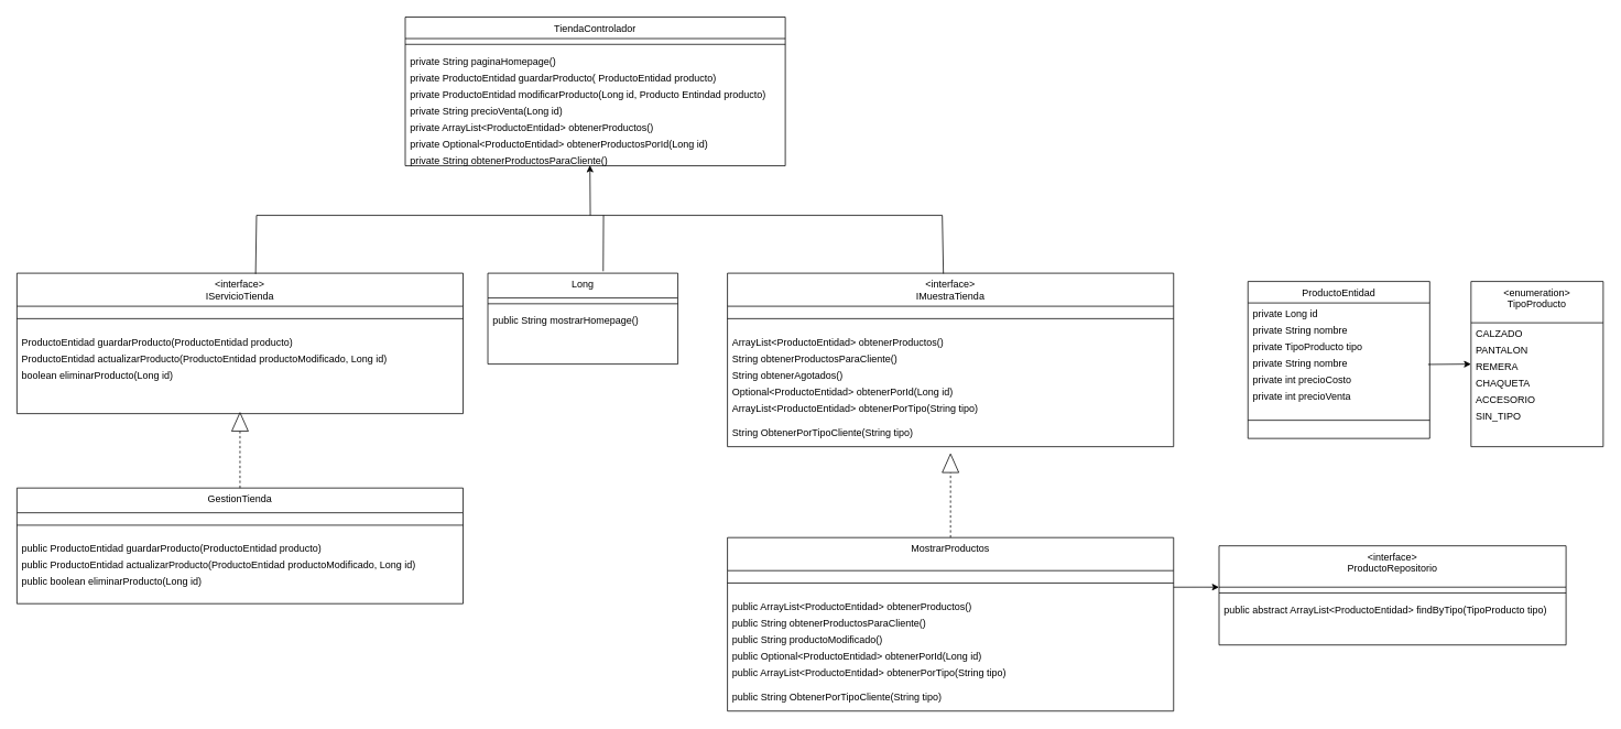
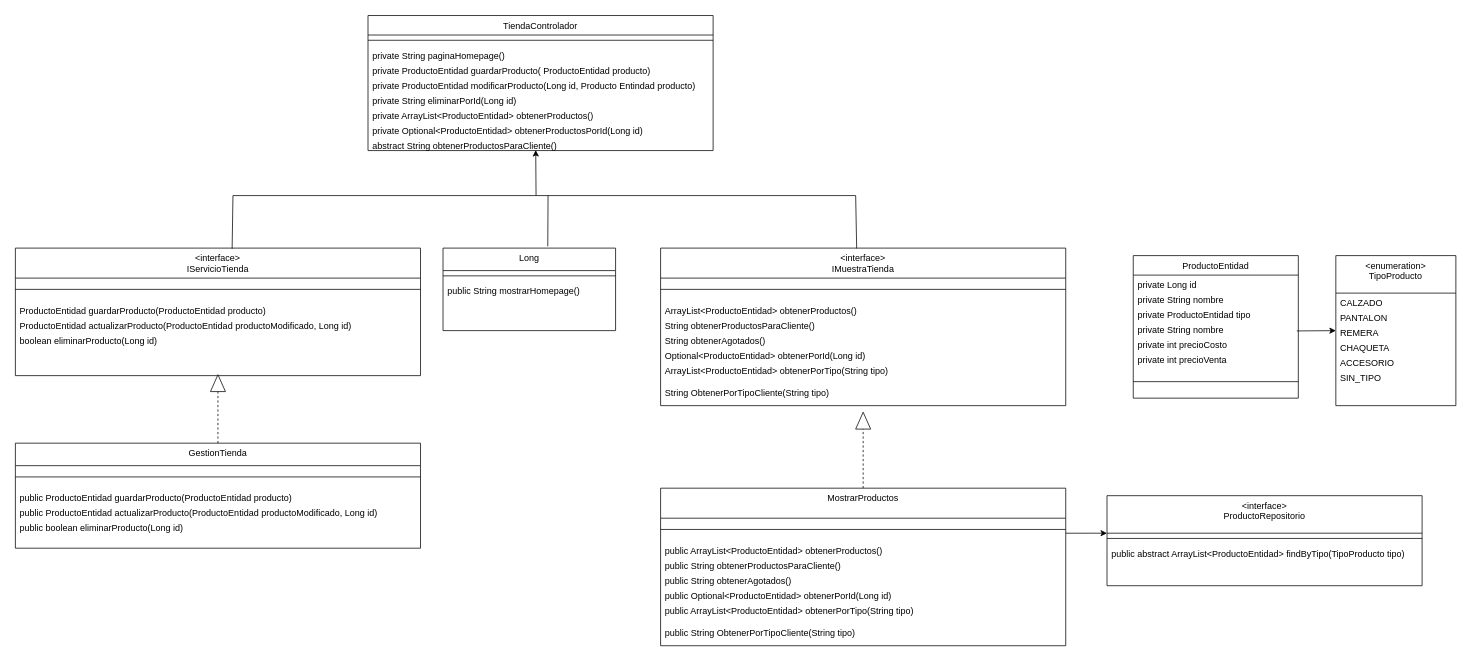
  <mxCell id="0" />
  <mxCell id="1" parent="0" />
  <mxCell id="2" value="TiendaControlador" style="swimlane;fontStyle=0;align=center;verticalAlign=top;childLayout=stackLayout;horizontal=1;startSize=26;horizontalStack=0;resizeParent=1;resizeLast=0;collapsible=1;marginBottom=0;rounded=0;shadow=0;strokeWidth=1;" parent="1" vertex="1"><mxGeometry x="490" y="20" width="460" height="180" as="geometry"><mxRectangle x="230" y="140" width="160" height="26" as="alternateBounds" /></mxGeometry></mxCell>
  <mxCell id="3" value="" style="line;html=1;strokeWidth=1;align=left;verticalAlign=middle;spacingTop=-1;spacingLeft=3;spacingRight=3;rotatable=0;labelPosition=right;points=[];portConstraint=eastwest;" parent="2" vertex="1"><mxGeometry y="26" width="460" height="14" as="geometry" /></mxCell>
  <mxCell id="4" value="private String paginaHomepage()" style="text;align=left;verticalAlign=top;spacingLeft=4;spacingRight=4;overflow=hidden;rotatable=0;points=[[0,0.5],[1,0.5]];portConstraint=eastwest;" parent="2" vertex="1"><mxGeometry y="40" width="460" height="20" as="geometry" /></mxCell>
  <mxCell id="5" value="private ProductoEntidad guardarProducto( ProductoEntidad producto)" style="text;align=left;verticalAlign=top;spacingLeft=4;spacingRight=4;overflow=hidden;rotatable=0;points=[[0,0.5],[1,0.5]];portConstraint=eastwest;" parent="2" vertex="1"><mxGeometry y="60" width="460" height="20" as="geometry" /></mxCell>
  <mxCell id="6" value="private ProductoEntidad modificarProducto(Long id, Producto Entindad producto)&#10;" style="text;align=left;verticalAlign=top;spacingLeft=4;spacingRight=4;overflow=hidden;rotatable=0;points=[[0,0.5],[1,0.5]];portConstraint=eastwest;" parent="2" vertex="1"><mxGeometry y="80" width="460" height="20" as="geometry" /></mxCell>
- <mxCell id="7" value="private String precioVenta(Long id)&#10;" style="text;align=left;verticalAlign=top;spacingLeft=4;spacingRight=4;overflow=hidden;rotatable=0;points=[[0,0.5],[1,0.5]];portConstraint=eastwest;" parent="2" vertex="1"><mxGeometry y="100" width="460" height="20" as="geometry" /></mxCell>
+ <mxCell id="7" value="private String eliminarPorId(Long id)&#10;" style="text;align=left;verticalAlign=top;spacingLeft=4;spacingRight=4;overflow=hidden;rotatable=0;points=[[0,0.5],[1,0.5]];portConstraint=eastwest;" parent="2" vertex="1"><mxGeometry y="100" width="460" height="20" as="geometry" /></mxCell>
  <mxCell id="8" value="private ArrayList&lt;ProductoEntidad&gt; obtenerProductos()&#10;" style="text;align=left;verticalAlign=top;spacingLeft=4;spacingRight=4;overflow=hidden;rotatable=0;points=[[0,0.5],[1,0.5]];portConstraint=eastwest;" parent="2" vertex="1"><mxGeometry y="120" width="460" height="20" as="geometry" /></mxCell>
  <mxCell id="9" value="private Optional&lt;ProductoEntidad&gt; obtenerProductosPorId(Long id)&#10;" style="text;align=left;verticalAlign=top;spacingLeft=4;spacingRight=4;overflow=hidden;rotatable=0;points=[[0,0.5],[1,0.5]];portConstraint=eastwest;" parent="2" vertex="1"><mxGeometry y="140" width="460" height="20" as="geometry" /></mxCell>
- <mxCell id="10" value="private String obtenerProductosParaCliente()&#10;" style="text;align=left;verticalAlign=top;spacingLeft=4;spacingRight=4;overflow=hidden;rotatable=0;points=[[0,0.5],[1,0.5]];portConstraint=eastwest;" parent="2" vertex="1"><mxGeometry y="160" width="460" height="20" as="geometry" /></mxCell>
+ <mxCell id="10" value="abstract String obtenerProductosParaCliente()&#10;" style="text;align=left;verticalAlign=top;spacingLeft=4;spacingRight=4;overflow=hidden;rotatable=0;points=[[0,0.5],[1,0.5]];portConstraint=eastwest;" parent="2" vertex="1"><mxGeometry y="160" width="460" height="20" as="geometry" /></mxCell>
  <mxCell id="11" value="ProductoEntidad" style="swimlane;fontStyle=0;align=center;verticalAlign=top;childLayout=stackLayout;horizontal=1;startSize=26;horizontalStack=0;resizeParent=1;resizeLast=0;collapsible=1;marginBottom=0;rounded=0;shadow=0;strokeWidth=1;" parent="1" vertex="1"><mxGeometry x="1510" y="340" width="220" height="190" as="geometry"><mxRectangle x="230" y="140" width="160" height="26" as="alternateBounds" /></mxGeometry></mxCell>
  <mxCell id="12" value="private Long id" style="text;align=left;verticalAlign=top;spacingLeft=4;spacingRight=4;overflow=hidden;rotatable=0;points=[[0,0.5],[1,0.5]];portConstraint=eastwest;" parent="11" vertex="1"><mxGeometry y="26" width="220" height="20" as="geometry" /></mxCell>
  <mxCell id="13" value="private String nombre" style="text;align=left;verticalAlign=top;spacingLeft=4;spacingRight=4;overflow=hidden;rotatable=0;points=[[0,0.5],[1,0.5]];portConstraint=eastwest;" parent="11" vertex="1"><mxGeometry y="46" width="220" height="20" as="geometry" /></mxCell>
- <mxCell id="14" value="private TipoProducto tipo" style="text;align=left;verticalAlign=top;spacingLeft=4;spacingRight=4;overflow=hidden;rotatable=0;points=[[0,0.5],[1,0.5]];portConstraint=eastwest;" parent="11" vertex="1"><mxGeometry y="66" width="220" height="20" as="geometry" /></mxCell>
+ <mxCell id="14" value="private ProductoEntidad tipo" style="text;align=left;verticalAlign=top;spacingLeft=4;spacingRight=4;overflow=hidden;rotatable=0;points=[[0,0.5],[1,0.5]];portConstraint=eastwest;" parent="11" vertex="1"><mxGeometry y="66" width="220" height="20" as="geometry" /></mxCell>
  <mxCell id="15" value="private String nombre" style="text;align=left;verticalAlign=top;spacingLeft=4;spacingRight=4;overflow=hidden;rotatable=0;points=[[0,0.5],[1,0.5]];portConstraint=eastwest;" vertex="1" parent="11"><mxGeometry y="86" width="220" height="20" as="geometry" /></mxCell>
  <mxCell id="16" value="private int precioCosto" style="text;align=left;verticalAlign=top;spacingLeft=4;spacingRight=4;overflow=hidden;rotatable=0;points=[[0,0.5],[1,0.5]];portConstraint=eastwest;" parent="11" vertex="1"><mxGeometry y="106" width="220" height="20" as="geometry" /></mxCell>
  <mxCell id="17" value="private int precioVenta" style="text;align=left;verticalAlign=top;spacingLeft=4;spacingRight=4;overflow=hidden;rotatable=0;points=[[0,0.5],[1,0.5]];portConstraint=eastwest;" parent="11" vertex="1"><mxGeometry y="126" width="220" height="20" as="geometry" /></mxCell>
  <mxCell id="18" value="" style="line;html=1;strokeWidth=1;align=left;verticalAlign=middle;spacingTop=-1;spacingLeft=3;spacingRight=3;rotatable=0;labelPosition=right;points=[];portConstraint=eastwest;" parent="11" vertex="1"><mxGeometry y="146" width="220" height="44" as="geometry" /></mxCell>
  <mxCell id="19" value="GestionTienda" style="swimlane;fontStyle=0;align=center;verticalAlign=top;childLayout=stackLayout;horizontal=1;startSize=30;horizontalStack=0;resizeParent=1;resizeLast=0;collapsible=1;marginBottom=0;rounded=0;shadow=0;strokeWidth=1;" parent="1" vertex="1"><mxGeometry x="20" y="590" width="540" height="140" as="geometry"><mxRectangle x="230" y="140" width="160" height="26" as="alternateBounds" /></mxGeometry></mxCell>
  <mxCell id="20" value="" style="line;html=1;strokeWidth=1;align=left;verticalAlign=middle;spacingTop=-1;spacingLeft=3;spacingRight=3;rotatable=0;labelPosition=right;points=[];portConstraint=eastwest;" parent="19" vertex="1"><mxGeometry y="30" width="540" height="30" as="geometry" /></mxCell>
  <mxCell id="21" value="public ProductoEntidad guardarProducto(ProductoEntidad producto)" style="text;align=left;verticalAlign=top;spacingLeft=4;spacingRight=4;overflow=hidden;rotatable=0;points=[[0,0.5],[1,0.5]];portConstraint=eastwest;" parent="19" vertex="1"><mxGeometry y="60" width="540" height="20" as="geometry" /></mxCell>
  <mxCell id="22" value="public ProductoEntidad actualizarProducto(ProductoEntidad productoModificado, Long id)" style="text;align=left;verticalAlign=top;spacingLeft=4;spacingRight=4;overflow=hidden;rotatable=0;points=[[0,0.5],[1,0.5]];portConstraint=eastwest;" parent="19" vertex="1"><mxGeometry y="80" width="540" height="20" as="geometry" /></mxCell>
  <mxCell id="23" value="public boolean eliminarProducto(Long id)" style="text;align=left;verticalAlign=top;spacingLeft=4;spacingRight=4;overflow=hidden;rotatable=0;points=[[0,0.5],[1,0.5]];portConstraint=eastwest;" parent="19" vertex="1"><mxGeometry y="100" width="540" height="20" as="geometry" /></mxCell>
  <mxCell id="24" value="Long" style="swimlane;fontStyle=0;align=center;verticalAlign=top;childLayout=stackLayout;horizontal=1;startSize=30;horizontalStack=0;resizeParent=1;resizeLast=0;collapsible=1;marginBottom=0;rounded=0;shadow=0;strokeWidth=1;" parent="1" vertex="1"><mxGeometry x="590" y="330" width="230" height="110" as="geometry"><mxRectangle x="230" y="140" width="160" height="26" as="alternateBounds" /></mxGeometry></mxCell>
  <mxCell id="25" value="" style="line;html=1;strokeWidth=1;align=left;verticalAlign=middle;spacingTop=-1;spacingLeft=3;spacingRight=3;rotatable=0;labelPosition=right;points=[];portConstraint=eastwest;" parent="24" vertex="1"><mxGeometry y="30" width="230" height="14" as="geometry" /></mxCell>
  <mxCell id="26" value="public String mostrarHomepage()" style="text;align=left;verticalAlign=top;spacingLeft=4;spacingRight=4;overflow=hidden;rotatable=0;points=[[0,0.5],[1,0.5]];portConstraint=eastwest;" parent="24" vertex="1"><mxGeometry y="44" width="230" height="20" as="geometry" /></mxCell>
  <mxCell id="27" value="&lt;interface&gt;&#10;IServicioTienda" style="swimlane;fontStyle=0;align=center;verticalAlign=top;childLayout=stackLayout;horizontal=1;startSize=40;horizontalStack=0;resizeParent=1;resizeLast=0;collapsible=1;marginBottom=0;rounded=0;shadow=0;strokeWidth=1;" parent="1" vertex="1"><mxGeometry x="20" y="330" width="540" height="170" as="geometry"><mxRectangle x="230" y="140" width="160" height="26" as="alternateBounds" /></mxGeometry></mxCell>
  <mxCell id="28" value="" style="line;html=1;strokeWidth=1;align=left;verticalAlign=middle;spacingTop=-1;spacingLeft=3;spacingRight=3;rotatable=0;labelPosition=right;points=[];portConstraint=eastwest;" parent="27" vertex="1"><mxGeometry y="40" width="540" height="30" as="geometry" /></mxCell>
  <mxCell id="29" value="ProductoEntidad guardarProducto(ProductoEntidad producto)" style="text;align=left;verticalAlign=top;spacingLeft=4;spacingRight=4;overflow=hidden;rotatable=0;points=[[0,0.5],[1,0.5]];portConstraint=eastwest;" parent="27" vertex="1"><mxGeometry y="70" width="540" height="20" as="geometry" /></mxCell>
  <mxCell id="30" value="ProductoEntidad actualizarProducto(ProductoEntidad productoModificado, Long id)" style="text;align=left;verticalAlign=top;spacingLeft=4;spacingRight=4;overflow=hidden;rotatable=0;points=[[0,0.5],[1,0.5]];portConstraint=eastwest;" parent="27" vertex="1"><mxGeometry y="90" width="540" height="20" as="geometry" /></mxCell>
  <mxCell id="31" value="boolean eliminarProducto(Long id)" style="text;align=left;verticalAlign=top;spacingLeft=4;spacingRight=4;overflow=hidden;rotatable=0;points=[[0,0.5],[1,0.5]];portConstraint=eastwest;" parent="27" vertex="1"><mxGeometry y="110" width="540" height="20" as="geometry" /></mxCell>
  <mxCell id="32" value="&lt;interface&gt;&#10;ProductoRepositorio" style="swimlane;fontStyle=0;align=center;verticalAlign=top;childLayout=stackLayout;horizontal=1;startSize=50;horizontalStack=0;resizeParent=1;resizeLast=0;collapsible=1;marginBottom=0;rounded=0;shadow=0;strokeWidth=1;" parent="1" vertex="1"><mxGeometry x="1475" y="660" width="420" height="120" as="geometry"><mxRectangle x="230" y="140" width="160" height="26" as="alternateBounds" /></mxGeometry></mxCell>
  <mxCell id="33" value="" style="line;html=1;strokeWidth=1;align=left;verticalAlign=middle;spacingTop=-1;spacingLeft=3;spacingRight=3;rotatable=0;labelPosition=right;points=[];portConstraint=eastwest;" parent="32" vertex="1"><mxGeometry y="50" width="420" height="14" as="geometry" /></mxCell>
  <mxCell id="34" value="public abstract ArrayList&lt;ProductoEntidad&gt; findByTipo(TipoProducto tipo)" style="text;align=left;verticalAlign=top;spacingLeft=4;spacingRight=4;overflow=hidden;rotatable=0;points=[[0,0.5],[1,0.5]];portConstraint=eastwest;" parent="32" vertex="1"><mxGeometry y="64" width="420" height="20" as="geometry" /></mxCell>
  <mxCell id="35" value="&lt;interface&gt;&#10;IMuestraTienda" style="swimlane;fontStyle=0;align=center;verticalAlign=top;childLayout=stackLayout;horizontal=1;startSize=40;horizontalStack=0;resizeParent=1;resizeLast=0;collapsible=1;marginBottom=0;rounded=0;shadow=0;strokeWidth=1;" parent="1" vertex="1"><mxGeometry x="880" y="330" width="540" height="210" as="geometry"><mxRectangle x="230" y="140" width="160" height="26" as="alternateBounds" /></mxGeometry></mxCell>
  <mxCell id="36" value="" style="line;html=1;strokeWidth=1;align=left;verticalAlign=middle;spacingTop=-1;spacingLeft=3;spacingRight=3;rotatable=0;labelPosition=right;points=[];portConstraint=eastwest;" parent="35" vertex="1"><mxGeometry y="40" width="540" height="30" as="geometry" /></mxCell>
  <mxCell id="37" value="ArrayList&lt;ProductoEntidad&gt; obtenerProductos()" style="text;align=left;verticalAlign=top;spacingLeft=4;spacingRight=4;overflow=hidden;rotatable=0;points=[[0,0.5],[1,0.5]];portConstraint=eastwest;" parent="35" vertex="1"><mxGeometry y="70" width="540" height="20" as="geometry" /></mxCell>
  <mxCell id="38" value="String obtenerProductosParaCliente()" style="text;align=left;verticalAlign=top;spacingLeft=4;spacingRight=4;overflow=hidden;rotatable=0;points=[[0,0.5],[1,0.5]];portConstraint=eastwest;" parent="35" vertex="1"><mxGeometry y="90" width="540" height="20" as="geometry" /></mxCell>
  <mxCell id="39" value="String obtenerAgotados()" style="text;align=left;verticalAlign=top;spacingLeft=4;spacingRight=4;overflow=hidden;rotatable=0;points=[[0,0.5],[1,0.5]];portConstraint=eastwest;" vertex="1" parent="35"><mxGeometry y="110" width="540" height="20" as="geometry" /></mxCell>
  <mxCell id="40" value="Optional&lt;ProductoEntidad&gt; obtenerPorId(Long id)" style="text;align=left;verticalAlign=top;spacingLeft=4;spacingRight=4;overflow=hidden;rotatable=0;points=[[0,0.5],[1,0.5]];portConstraint=eastwest;" parent="35" vertex="1"><mxGeometry y="130" width="540" height="20" as="geometry" /></mxCell>
  <mxCell id="41" value="ArrayList&lt;ProductoEntidad&gt; obtenerPorTipo(String tipo)" style="text;align=left;verticalAlign=top;spacingLeft=4;spacingRight=4;overflow=hidden;rotatable=0;points=[[0,0.5],[1,0.5]];portConstraint=eastwest;" vertex="1" parent="35"><mxGeometry y="150" width="540" height="30" as="geometry" /></mxCell>
  <mxCell id="42" value="String ObtenerPorTipoCliente(String tipo)" style="text;align=left;verticalAlign=top;spacingLeft=4;spacingRight=4;overflow=hidden;rotatable=0;points=[[0,0.5],[1,0.5]];portConstraint=eastwest;" vertex="1" parent="35"><mxGeometry y="180" width="540" height="30" as="geometry" /></mxCell>
  <mxCell id="43" value="" style="endArrow=none;dashed=1;html=1;rounded=0;entryX=0.5;entryY=1;entryDx=0;entryDy=0;" parent="1" source="45" target="27" edge="1"><mxGeometry width="50" height="50" relative="1" as="geometry"><mxPoint x="290" y="590" as="sourcePoint" /><mxPoint x="340" y="540" as="targetPoint" /></mxGeometry></mxCell>
  <mxCell id="44" value="" style="endArrow=none;dashed=1;html=1;rounded=0;entryX=0;entryY=0.5;entryDx=0;entryDy=0;" parent="1" target="45" edge="1"><mxGeometry width="50" height="50" relative="1" as="geometry"><mxPoint x="290" y="590" as="sourcePoint" /><mxPoint x="290" y="524" as="targetPoint" /></mxGeometry></mxCell>
  <mxCell id="45" value="" style="triangle;whiteSpace=wrap;html=1;rotation=-90;" parent="1" vertex="1"><mxGeometry x="278.75" y="500" width="22.5" height="20" as="geometry" /></mxCell>
  <mxCell id="46" value="" style="endArrow=none;dashed=1;html=1;rounded=0;entryX=0;entryY=0.5;entryDx=0;entryDy=0;exitX=0.5;exitY=0;exitDx=0;exitDy=0;" parent="1" target="47" edge="1"><mxGeometry width="50" height="50" relative="1" as="geometry"><mxPoint x="1150" y="650" as="sourcePoint" /><mxPoint x="1150" y="544" as="targetPoint" /></mxGeometry></mxCell>
  <mxCell id="47" value="" style="triangle;whiteSpace=wrap;html=1;rotation=-90;" parent="1" vertex="1"><mxGeometry x="1138.75" y="550" width="22.5" height="20" as="geometry" /></mxCell>
  <mxCell id="48" value="" style="endArrow=classic;html=1;rounded=0;entryX=0.486;entryY=0.967;entryDx=0;entryDy=0;entryPerimeter=0;" parent="1" target="10" edge="1"><mxGeometry width="50" height="50" relative="1" as="geometry"><mxPoint x="714" y="260" as="sourcePoint" /><mxPoint x="660" y="420" as="targetPoint" /></mxGeometry></mxCell>
  <mxCell id="49" value="" style="endArrow=none;html=1;rounded=0;" parent="1" edge="1"><mxGeometry width="50" height="50" relative="1" as="geometry"><mxPoint x="310" y="260" as="sourcePoint" /><mxPoint x="1140" y="260" as="targetPoint" /><Array as="points"><mxPoint x="710" y="260" /></Array></mxGeometry></mxCell>
  <mxCell id="50" value="" style="endArrow=none;html=1;rounded=0;exitX=0.535;exitY=0.005;exitDx=0;exitDy=0;exitPerimeter=0;" parent="1" source="27" edge="1"><mxGeometry width="50" height="50" relative="1" as="geometry"><mxPoint x="300" y="330" as="sourcePoint" /><mxPoint x="310" y="260" as="targetPoint" /></mxGeometry></mxCell>
  <mxCell id="51" value="" style="endArrow=none;html=1;rounded=0;exitX=0.484;exitY=0.002;exitDx=0;exitDy=0;exitPerimeter=0;" parent="1" source="35" edge="1"><mxGeometry width="50" height="50" relative="1" as="geometry"><mxPoint x="1090" y="310" as="sourcePoint" /><mxPoint x="1140" y="260" as="targetPoint" /></mxGeometry></mxCell>
  <mxCell id="52" value="" style="endArrow=none;html=1;rounded=0;exitX=0.607;exitY=-0.022;exitDx=0;exitDy=0;exitPerimeter=0;" parent="1" source="24" edge="1"><mxGeometry width="50" height="50" relative="1" as="geometry"><mxPoint x="730" y="320" as="sourcePoint" /><mxPoint x="730" y="260" as="targetPoint" /></mxGeometry></mxCell>
  <mxCell id="53" value="&lt;enumeration&gt;&#10;TipoProducto" style="swimlane;fontStyle=0;align=center;verticalAlign=top;childLayout=stackLayout;horizontal=1;startSize=50;horizontalStack=0;resizeParent=1;resizeLast=0;collapsible=1;marginBottom=0;rounded=0;shadow=0;strokeWidth=1;" vertex="1" parent="1"><mxGeometry x="1780" y="340" width="160" height="200" as="geometry"><mxRectangle x="230" y="140" width="160" height="26" as="alternateBounds" /></mxGeometry></mxCell>
  <mxCell id="54" value="CALZADO" style="text;align=left;verticalAlign=top;spacingLeft=4;spacingRight=4;overflow=hidden;rotatable=0;points=[[0,0.5],[1,0.5]];portConstraint=eastwest;" vertex="1" parent="53"><mxGeometry y="50" width="160" height="20" as="geometry" /></mxCell>
  <mxCell id="55" value="PANTALON" style="text;align=left;verticalAlign=top;spacingLeft=4;spacingRight=4;overflow=hidden;rotatable=0;points=[[0,0.5],[1,0.5]];portConstraint=eastwest;" vertex="1" parent="53"><mxGeometry y="70" width="160" height="20" as="geometry" /></mxCell>
  <mxCell id="56" value="REMERA" style="text;align=left;verticalAlign=top;spacingLeft=4;spacingRight=4;overflow=hidden;rotatable=0;points=[[0,0.5],[1,0.5]];portConstraint=eastwest;" vertex="1" parent="53"><mxGeometry y="90" width="160" height="20" as="geometry" /></mxCell>
  <mxCell id="57" value="CHAQUETA" style="text;align=left;verticalAlign=top;spacingLeft=4;spacingRight=4;overflow=hidden;rotatable=0;points=[[0,0.5],[1,0.5]];portConstraint=eastwest;" vertex="1" parent="53"><mxGeometry y="110" width="160" height="20" as="geometry" /></mxCell>
  <mxCell id="58" value="ACCESORIO" style="text;align=left;verticalAlign=top;spacingLeft=4;spacingRight=4;overflow=hidden;rotatable=0;points=[[0,0.5],[1,0.5]];portConstraint=eastwest;" vertex="1" parent="53"><mxGeometry y="130" width="160" height="20" as="geometry" /></mxCell>
  <mxCell id="59" value="SIN_TIPO" style="text;align=left;verticalAlign=top;spacingLeft=4;spacingRight=4;overflow=hidden;rotatable=0;points=[[0,0.5],[1,0.5]];portConstraint=eastwest;" vertex="1" parent="53"><mxGeometry y="150" width="160" height="20" as="geometry" /></mxCell>
  <mxCell id="60" value="" style="endArrow=classic;html=1;rounded=0;exitX=0.991;exitY=0.721;exitDx=0;exitDy=0;exitPerimeter=0;" edge="1" parent="1" source="15"><mxGeometry width="50" height="50" relative="1" as="geometry"><mxPoint x="1730" y="490" as="sourcePoint" /><mxPoint x="1780" as="targetPoint" y="440" /></mxGeometry></mxCell>
  <mxCell id="61" value="" style="endArrow=classic;html=1;rounded=0;entryX=-0.012;entryY=0.417;entryDx=0;entryDy=0;entryPerimeter=0;exitX=1;exitY=0.002;exitDx=0;exitDy=0;exitPerimeter=0;" edge="1" parent="1"><mxGeometry width="50" height="50" relative="1" as="geometry"><mxPoint x="1420" y="710.04" as="sourcePoint" /><mxPoint x="1475" y="710.04" as="targetPoint" /><Array as="points"><mxPoint x="1455.04" y="710" /></Array></mxGeometry></mxCell>
  <mxCell id="62" value="MostrarProductos" style="swimlane;fontStyle=0;align=center;verticalAlign=top;childLayout=stackLayout;horizontal=1;startSize=40;horizontalStack=0;resizeParent=1;resizeLast=0;collapsible=1;marginBottom=0;rounded=0;shadow=0;strokeWidth=1;" vertex="1" parent="1"><mxGeometry x="880" y="650" width="540" height="210" as="geometry"><mxRectangle x="230" y="140" width="160" height="26" as="alternateBounds" /></mxGeometry></mxCell>
  <mxCell id="63" value="" style="line;html=1;strokeWidth=1;align=left;verticalAlign=middle;spacingTop=-1;spacingLeft=3;spacingRight=3;rotatable=0;labelPosition=right;points=[];portConstraint=eastwest;" vertex="1" parent="62"><mxGeometry y="40" width="540" height="30" as="geometry" /></mxCell>
  <mxCell id="64" value="public ArrayList&lt;ProductoEntidad&gt; obtenerProductos()" style="text;align=left;verticalAlign=top;spacingLeft=4;spacingRight=4;overflow=hidden;rotatable=0;points=[[0,0.5],[1,0.5]];portConstraint=eastwest;" vertex="1" parent="62"><mxGeometry y="70" width="540" height="20" as="geometry" /></mxCell>
  <mxCell id="65" value="public String obtenerProductosParaCliente()" style="text;align=left;verticalAlign=top;spacingLeft=4;spacingRight=4;overflow=hidden;rotatable=0;points=[[0,0.5],[1,0.5]];portConstraint=eastwest;" vertex="1" parent="62"><mxGeometry y="90" width="540" height="20" as="geometry" /></mxCell>
- <mxCell id="66" value="public String productoModificado()" style="text;align=left;verticalAlign=top;spacingLeft=4;spacingRight=4;overflow=hidden;rotatable=0;points=[[0,0.5],[1,0.5]];portConstraint=eastwest;" vertex="1" parent="62"><mxGeometry y="110" width="540" height="20" as="geometry" /></mxCell>
+ <mxCell id="66" value="public String obtenerAgotados()" style="text;align=left;verticalAlign=top;spacingLeft=4;spacingRight=4;overflow=hidden;rotatable=0;points=[[0,0.5],[1,0.5]];portConstraint=eastwest;" vertex="1" parent="62"><mxGeometry y="110" width="540" height="20" as="geometry" /></mxCell>
  <mxCell id="67" value="public Optional&lt;ProductoEntidad&gt; obtenerPorId(Long id)" style="text;align=left;verticalAlign=top;spacingLeft=4;spacingRight=4;overflow=hidden;rotatable=0;points=[[0,0.5],[1,0.5]];portConstraint=eastwest;" vertex="1" parent="62"><mxGeometry y="130" width="540" height="20" as="geometry" /></mxCell>
  <mxCell id="68" value="public ArrayList&lt;ProductoEntidad&gt; obtenerPorTipo(String tipo)" style="text;align=left;verticalAlign=top;spacingLeft=4;spacingRight=4;overflow=hidden;rotatable=0;points=[[0,0.5],[1,0.5]];portConstraint=eastwest;" vertex="1" parent="62"><mxGeometry y="150" width="540" height="30" as="geometry" /></mxCell>
  <mxCell id="69" value="public String ObtenerPorTipoCliente(String tipo)" style="text;align=left;verticalAlign=top;spacingLeft=4;spacingRight=4;overflow=hidden;rotatable=0;points=[[0,0.5],[1,0.5]];portConstraint=eastwest;" vertex="1" parent="62"><mxGeometry y="180" width="540" height="30" as="geometry" /></mxCell>
